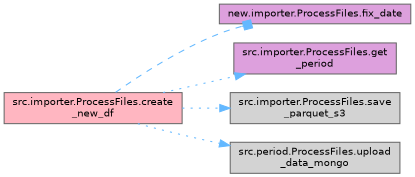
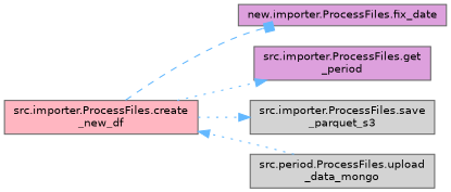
  digraph {
    rankdir=LR
    node [color=grey40 fillcolor=plum fontname=Helvetica fontsize=10 shape=box style=filled]
    edge [arrowhead=normal color=steelblue1 fontname=Helvetica fontsize=10 labelfontname=Helvetica labelfontsize=10 style=dotted]
    n1 [color=gray40 fillcolor=lightpink fontcolor=black height=0.2 label="src.importer.ProcessFiles.create\l_new_df" width=0.4]
    n2 [height=0.2 label="new.importer.ProcessFiles.fix_date" width=0.4]
    n3 [height=0.2 label="src.importer.ProcessFiles.get\l_period" width=0.4]
    n4 [fillcolor=lightgrey height=0.2 label="src.importer.ProcessFiles.save\l_parquet_s3" width=0.4]
    n5 [fillcolor=lightgrey height=0.2 label="src.period.ProcessFiles.upload\l_data_mongo" width=0.4]
    n1 -> n2 [arrowhead=box style=dashed]
    n1 -> n3
    n1 -> n4
-   n1 -> n5
+   n5 -> n1
  }
